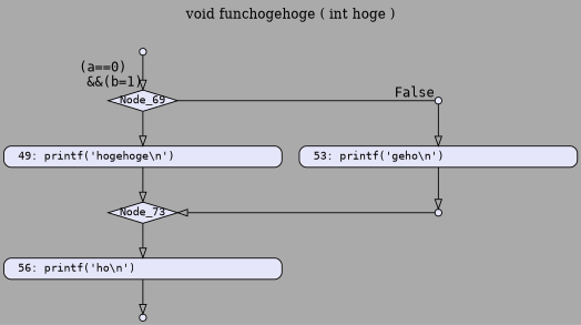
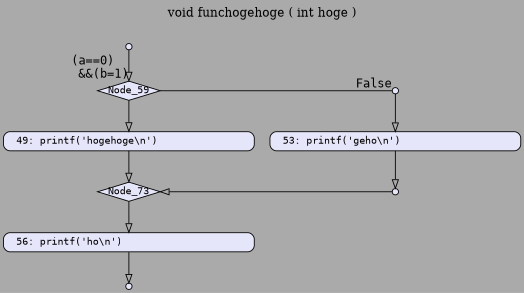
  digraph {
    bgcolor="#aaaaaa"
    label="void funchogehoge ( int hoge )"
    labelloc=t
    splines=false
    node [color="#000000" fillcolor="#e6e6fa" fixedsize=true fontcolor="#000000" fontname=NSimSun fontsize=11 shape=point style="filled, rounded"]
    edge [fillcolor="#aaaaaa" fontcolor="#000000" fontname=NSimSun fontsize=14 weight=100]
-   Node_69 [height=0.3 shape=diamond style=filled width=1]
+   Node_69 [height=0.3 shape=diamond style=filled width=1 label=Node_59]
    Node_71 [height=0.1 width=0.1]
    Node_73 [height=0.3 shape=diamond style=filled width=1.0]
    Node_74 [height=0.1 width=0.1]
    Node_68 [height=0.1 width=0.1]
    n6 [height=0.3 label=" 49: printf('hogehoge\\n')\l" shape=box width=4]
    n7 [height=0.3 label=" 56: printf('ho\\n')\l" shape=box width=4]
    Node_76 [height=0.1 width=0.1]
    n9 [height=0.3 label=" 53: printf('geho\\n')\l" shape=box width=4]
    subgraph sub_1 {
      rank=same
      Node_69
      Node_71
    }
    subgraph sub_2 {
      rank=same
      Node_73
      Node_74
    }
    Node_69 -> Node_71 [dir=none headlabel=" False\l" labelangle=90 labeldistance=1 labelfloat=true weight=""]
    Node_69 -> n6
    Node_71 -> n9
    Node_73 -> Node_74 [dir=back weight=""]
    Node_73 -> n7
    Node_68 -> Node_69 [headlabel=" (a==0)\n    &&(b=1)\l" labelangle=-45 labeldistance=3.0 labelfloat=true]
    n6 -> Node_73
    n7 -> Node_76
    n9 -> Node_74
  }
